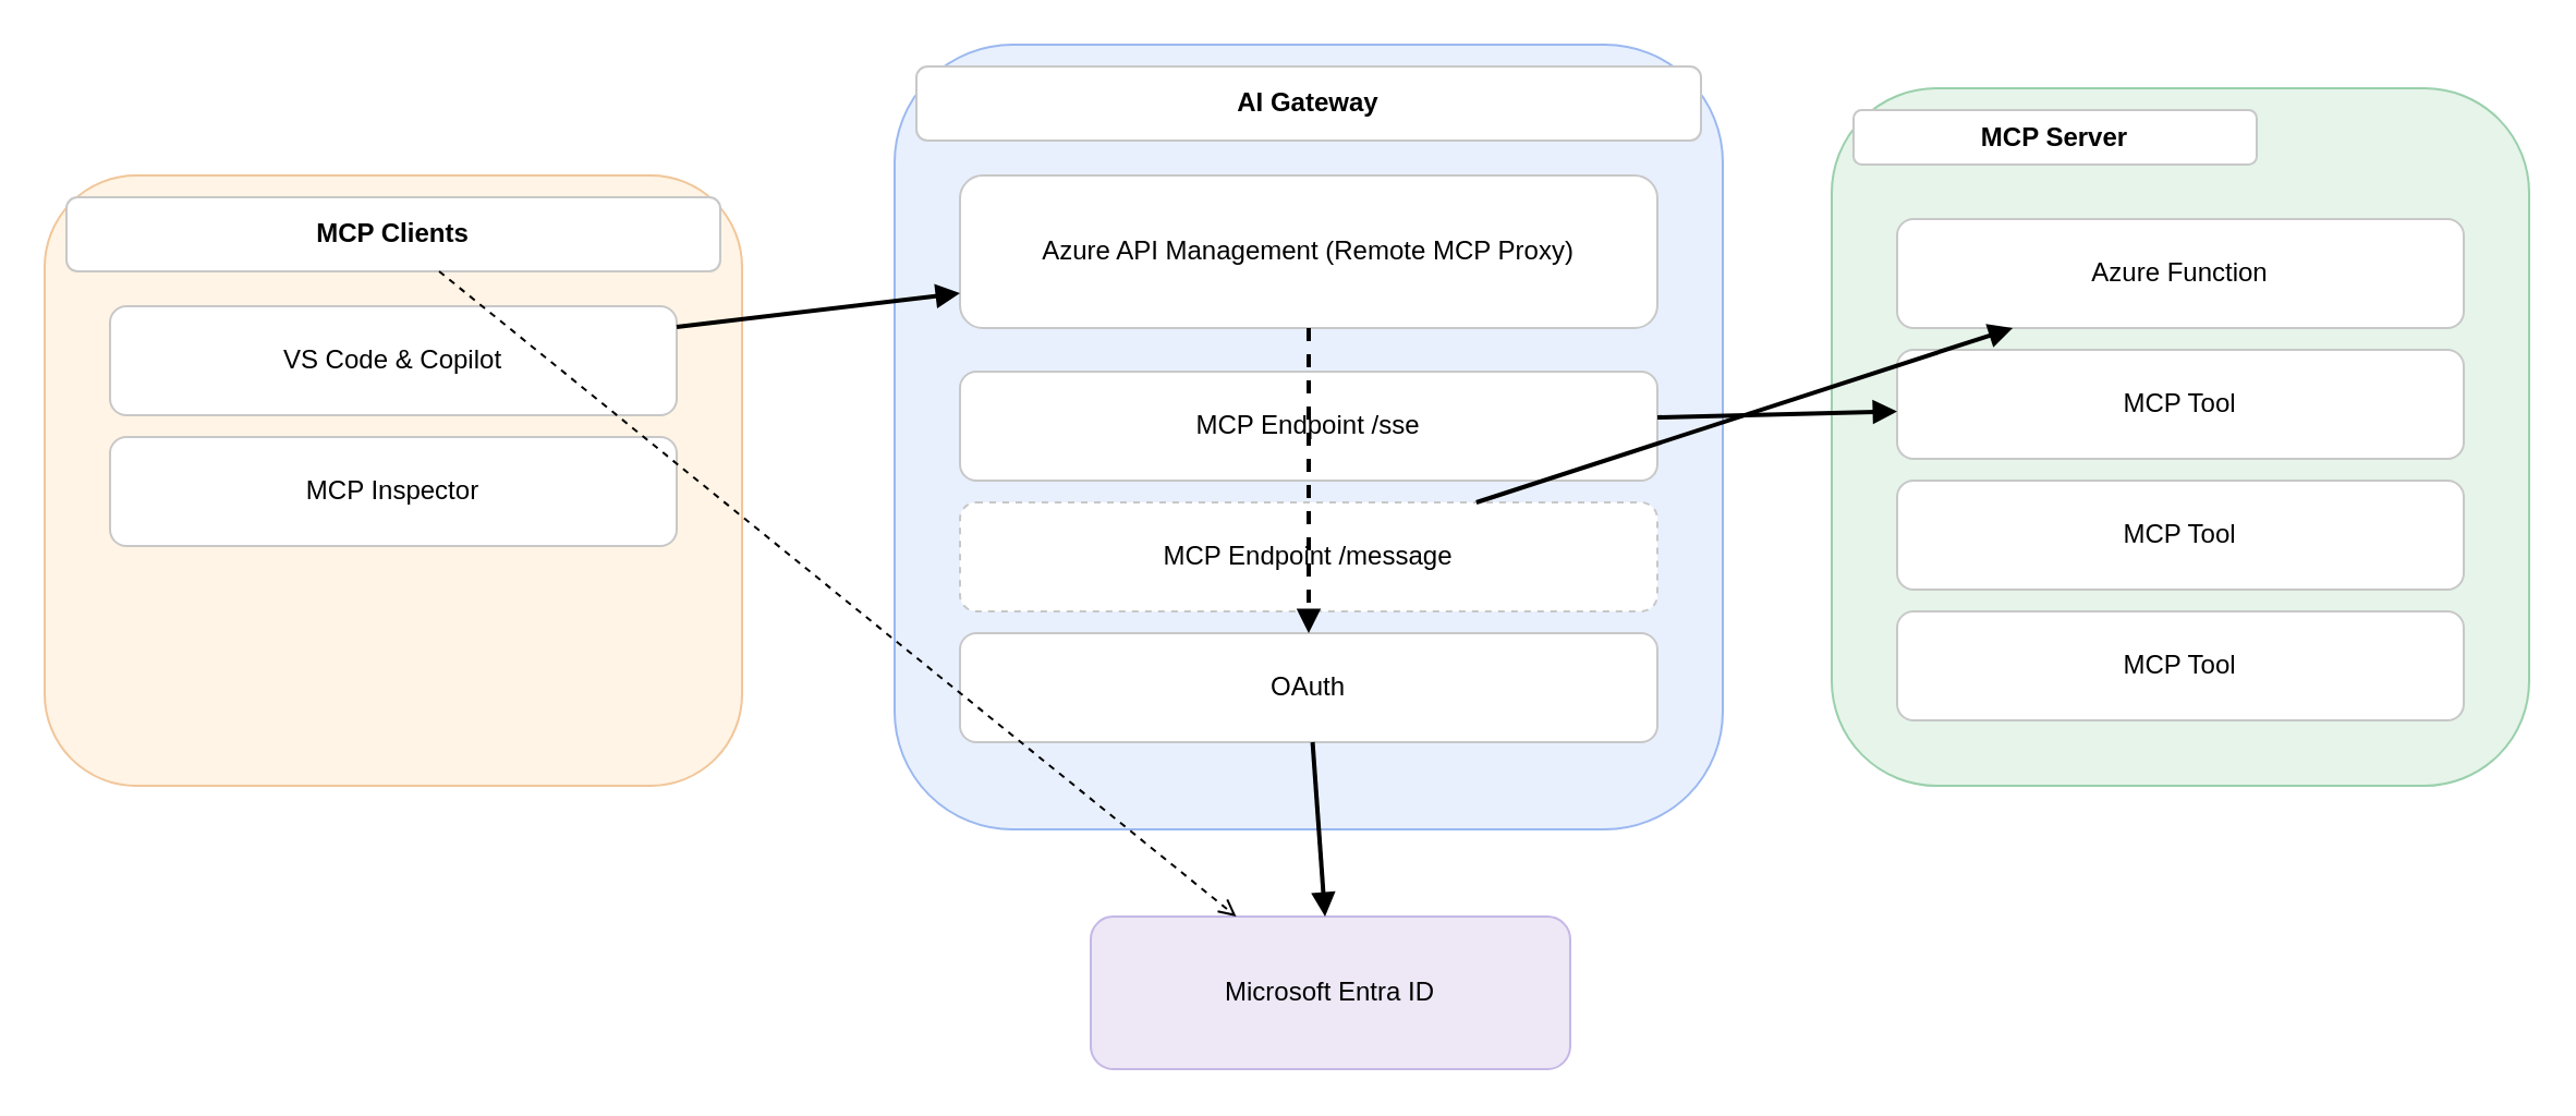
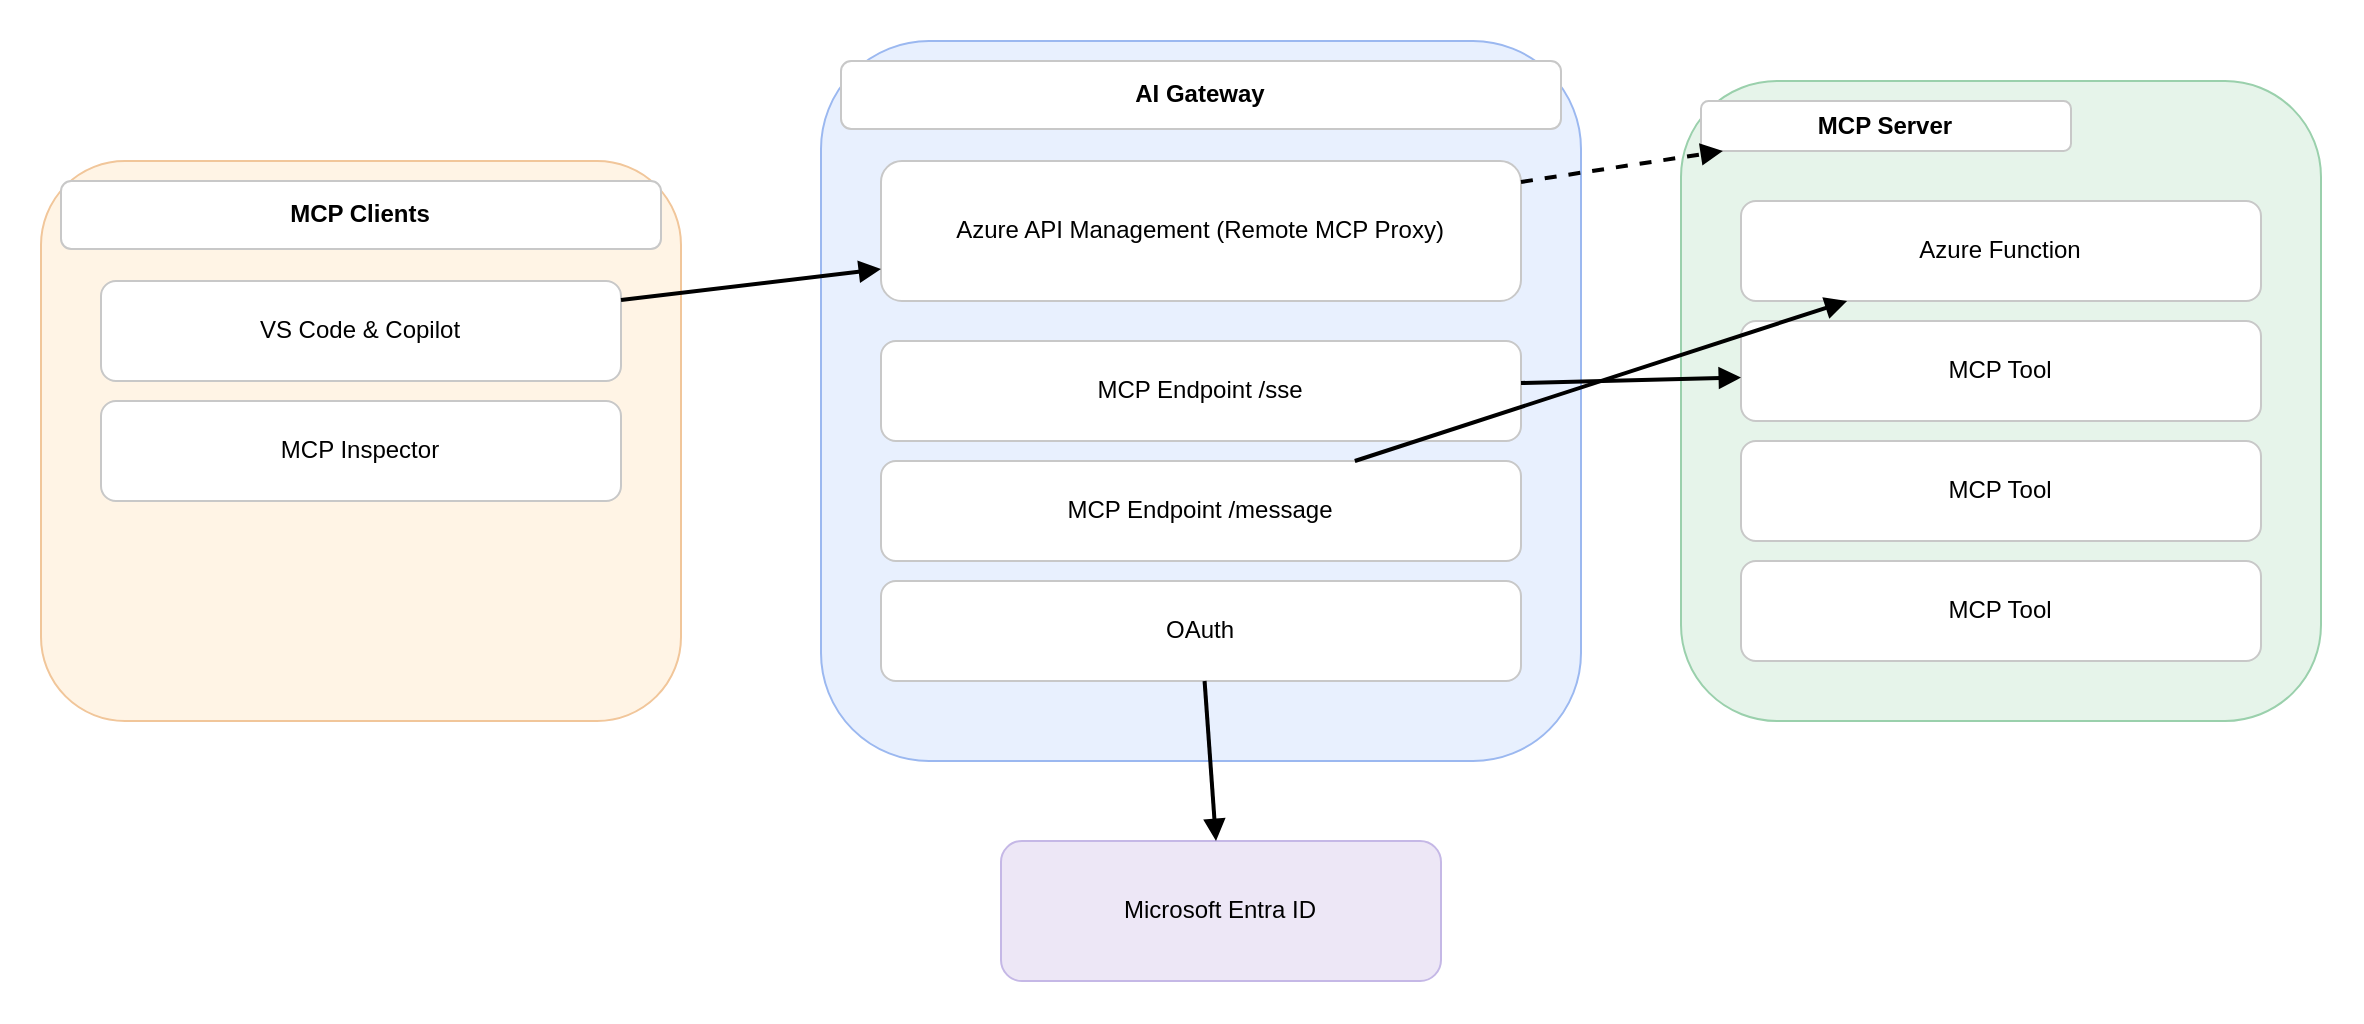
  <mxCell id="0" />
  <mxCell id="1" parent="0" />
  <mxCell id="2" value="" style="rounded=1;whiteSpace=wrap;html=1;fillColor=#FFF4E5;strokeColor=#F1C69A;" vertex="1" parent="1"><mxGeometry x="20" y="80" width="320" height="280" as="geometry" /></mxCell>
  <mxCell id="3" value="MCP Clients" style="rounded=1;whiteSpace=wrap;html=1;fillColor=#FFFFFF;strokeColor=#C8C8C8;fontStyle=1;align=center;" vertex="1" parent="1"><mxGeometry x="30" y="90" width="300" height="34" as="geometry" /></mxCell>
  <mxCell id="4" value="VS Code &amp; Copilot" style="rounded=1;whiteSpace=wrap;html=1;fillColor=#FFFFFF;strokeColor=#C8C8C8;fontSize=12;" vertex="1" parent="1"><mxGeometry x="50" y="140" width="260" height="50" as="geometry" /></mxCell>
  <mxCell id="5" value="MCP Inspector" style="rounded=1;whiteSpace=wrap;html=1;fillColor=#FFFFFF;strokeColor=#C8C8C8;fontSize=12;" vertex="1" parent="1"><mxGeometry x="50" y="200" width="260" height="50" as="geometry" /></mxCell>
  <mxCell id="6" value="" style="rounded=1;whiteSpace=wrap;html=1;fillColor=#E8F0FE;strokeColor=#9BB8F0;" vertex="1" parent="1"><mxGeometry x="410" y="20" width="380" height="360" as="geometry" /></mxCell>
  <mxCell id="7" value="AI Gateway" style="rounded=1;whiteSpace=wrap;html=1;fillColor=#FFFFFF;strokeColor=#C8C8C8;fontStyle=1;align=center;" vertex="1" parent="1"><mxGeometry x="420" y="30" width="360" height="34" as="geometry" /></mxCell>
  <mxCell id="8" value="Azure API Management (Remote MCP Proxy)" style="rounded=1;whiteSpace=wrap;html=1;fillColor=#FFFFFF;strokeColor=#C8C8C8;fontSize=12;" vertex="1" parent="1"><mxGeometry x="440" y="80" width="320" height="70" as="geometry" /></mxCell>
  <mxCell id="9" value="MCP Endpoint  /sse" style="rounded=1;whiteSpace=wrap;html=1;fillColor=#FFFFFF;strokeColor=#C8C8C8;fontSize=12;" vertex="1" parent="1"><mxGeometry x="440" y="170" width="320" height="50" as="geometry" /></mxCell>
- <mxCell id="10" value="MCP Endpoint  /message" style="rounded=1;whiteSpace=wrap;html=1;fillColor=#FFFFFF;strokeColor=#C8C8C8;fontSize=12;dashed=1;" vertex="1" parent="1"><mxGeometry x="440" y="230" width="320" height="50" as="geometry" /></mxCell>
+ <mxCell id="10" value="MCP Endpoint  /message" style="rounded=1;whiteSpace=wrap;html=1;fillColor=#FFFFFF;strokeColor=#C8C8C8;fontSize=12;" vertex="1" parent="1"><mxGeometry x="440" y="230" width="320" height="50" as="geometry" /></mxCell>
  <mxCell id="11" value="OAuth" style="rounded=1;whiteSpace=wrap;html=1;fillColor=#FFFFFF;strokeColor=#C8C8C8;fontSize=12;" vertex="1" parent="1"><mxGeometry x="440" y="290" width="320" height="50" as="geometry" /></mxCell>
  <mxCell id="12" value="" style="rounded=1;whiteSpace=wrap;html=1;fillColor=#E6F4EA;strokeColor=#9AD0AC;" vertex="1" parent="1"><mxGeometry x="840" y="40" width="320" height="320" as="geometry" /></mxCell>
  <mxCell id="13" value="MCP Server" style="rounded=1;whiteSpace=wrap;html=1;fillColor=#FFFFFF;strokeColor=#C8C8C8;fontStyle=1;align=center;" vertex="1" parent="1"><mxGeometry x="850" y="50" width="185" height="25" as="geometry" /></mxCell>
  <mxCell id="14" value="Azure Function" style="rounded=1;whiteSpace=wrap;html=1;fillColor=#FFFFFF;strokeColor=#C8C8C8;fontSize=12;" vertex="1" parent="1"><mxGeometry x="870" y="100" width="260" height="50" as="geometry" /></mxCell>
  <mxCell id="15" value="MCP Tool" style="rounded=1;whiteSpace=wrap;html=1;fillColor=#FFFFFF;strokeColor=#C8C8C8;fontSize=12;" vertex="1" parent="1"><mxGeometry x="870" y="160" width="260" height="50" as="geometry" /></mxCell>
  <mxCell id="16" value="MCP Tool" style="rounded=1;whiteSpace=wrap;html=1;fillColor=#FFFFFF;strokeColor=#C8C8C8;fontSize=12;" vertex="1" parent="1"><mxGeometry x="870" y="220" width="260" height="50" as="geometry" /></mxCell>
  <mxCell id="17" value="MCP Tool" style="rounded=1;whiteSpace=wrap;html=1;fillColor=#FFFFFF;strokeColor=#C8C8C8;fontSize=12;" vertex="1" parent="1"><mxGeometry x="870" y="280" width="260" height="50" as="geometry" /></mxCell>
  <mxCell id="18" value="Microsoft Entra ID" style="rounded=1;whiteSpace=wrap;html=1;fillColor=#EDE7F6;strokeColor=#C5B8E6;" vertex="1" parent="1"><mxGeometry x="500" y="420" width="220" height="70" as="geometry" /></mxCell>
  <mxCell id="19" value="" style="endArrow=block;rounded=1;strokeWidth=2;" edge="1" parent="1" source="4" target="8"><mxGeometry x="0" y="0" width="0" height="0" relative="1" as="geometry" /></mxCell>
  <mxCell id="20" value="" style="endArrow=block;rounded=1;strokeWidth=2;" edge="1" parent="1" source="9" target="15"><mxGeometry x="0" y="0" width="0" height="0" relative="1" as="geometry" /></mxCell>
  <mxCell id="21" value="" style="endArrow=block;rounded=1;strokeWidth=2;" edge="1" parent="1" source="10" target="14"><mxGeometry x="0" y="0" width="0" height="0" relative="1" as="geometry" /></mxCell>
- <mxCell id="22" value="" style="endArrow=block;rounded=1;dashed=1;strokeWidth=2;" edge="1" parent="1" source="8" target="11"><mxGeometry x="0" y="0" width="0" height="0" relative="1" as="geometry" /></mxCell>
+ <mxCell id="22" value="" style="endArrow=block;rounded=1;dashed=1;strokeWidth=2;" edge="1" parent="1" source="8" target="13"><mxGeometry x="0" y="0" width="0" height="0" relative="1" as="geometry" /></mxCell>
  <mxCell id="23" value="" style="endArrow=block;rounded=1;strokeWidth=2;" edge="1" parent="1" source="11" target="18"><mxGeometry x="0" y="0" width="0" height="0" relative="1" as="geometry" /></mxCell>
- <mxCell id="24" value="" style="endArrow=open;dashed=1;rounded=1;strokeWidth=1;" edge="1" parent="1" source="3" target="18"><mxGeometry x="0" y="0" width="0" height="0" relative="1" as="geometry" /></mxCell>
